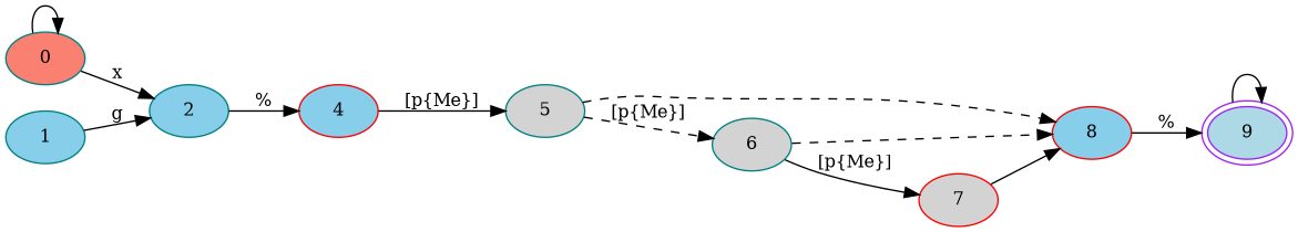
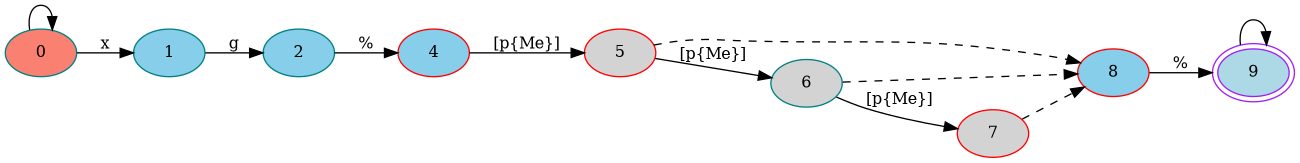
  digraph {
    rankdir=LR
    node [color=teal fillcolor=skyblue fontsize=12 peripheries=1 shape=ellipse style=filled]
    edge [fontsize=12]
    0 [fillcolor=salmon]
    1
    2
    9 [color=purple fillcolor=lightblue peripheries=2]
    4 [color=red]
-   5 [fillcolor=lightgrey]
+   5 [color=red fillcolor=lightgrey]
    8 [color=red]
    6 [fillcolor=lightgrey]
    7 [color=red fillcolor=lightgrey]
    0 -> 0
-   0 -> 2 [label=x]
+   0 -> 1 [label=x]
    1 -> 2 [label=g]
    2 -> 4 [label="%"]
    9 -> 9
    4 -> 5 [label="[\p{Me}]"]
    5 -> 8 [style=dashed]
-   5 -> 6 [label="[\p{Me}]" style=dashed]
+   5 -> 6 [label="[\p{Me}]"]
    8 -> 9 [label="%"]
    6 -> 8 [style=dashed]
    6 -> 7 [label="[\p{Me}]"]
-   7 -> 8 [style=solid]
+   7 -> 8 [style=dashed]
  }
